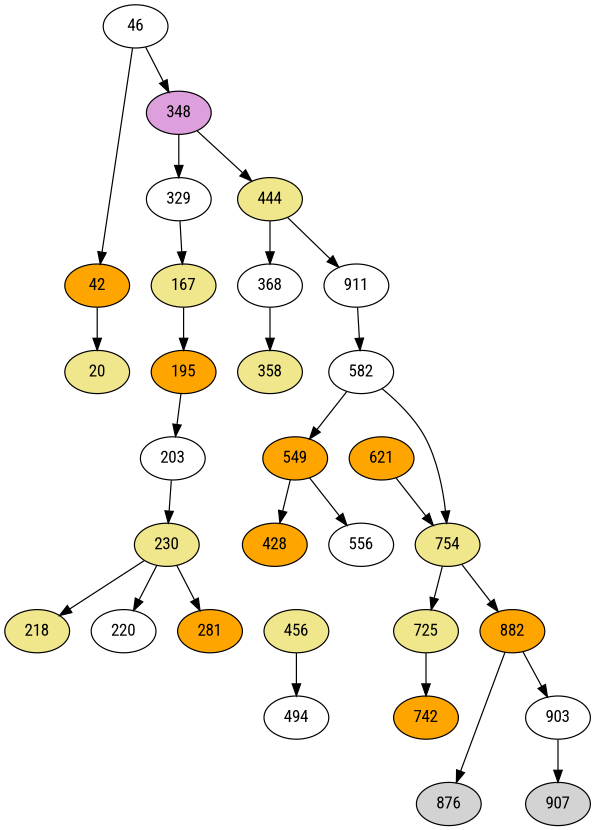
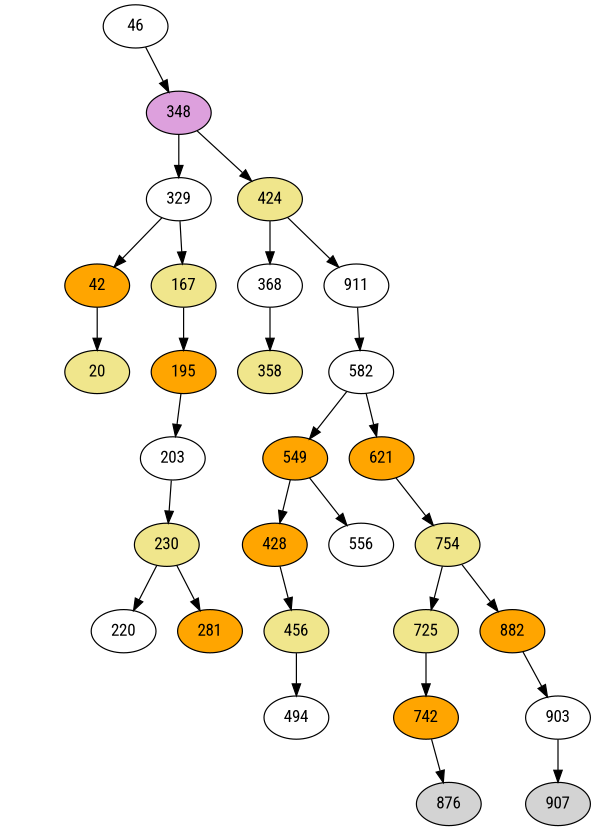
  digraph {
    fontname="Roboto Condensed"
    node [fillcolor=white fontname="Roboto Condensed" style=filled]
    edge [fontname="Roboto Condensed"]
    20 [fillcolor=khaki]
    42 [fillcolor=orange]
    46
    348 [fillcolor=plum]
    329
-   424 [fillcolor=khaki label=444]
-   218 [fillcolor=khaki]
+   424 [fillcolor=khaki]
    220
    230 [fillcolor=khaki]
    281 [fillcolor=orange]
    203
    195 [fillcolor=orange]
    167 [fillcolor=khaki]
    368
    911
    358 [fillcolor=khaki]
    582
    456 [fillcolor=khaki]
    494
    428 [fillcolor=orange]
    549 [fillcolor=orange]
    556
    621 [fillcolor=orange]
    754 [fillcolor=khaki]
    725 [fillcolor=khaki]
    742 [fillcolor=orange]
    882 [fillcolor=orange]
    876 [fillcolor=lightgrey]
    903
    907 [fillcolor=lightgrey]
    42 -> 20
-   46 -> 42
+   329 -> 42
    46 -> 348
    348 -> 329
    348 -> 424
    329 -> 167
    424 -> 368
    424 -> 911
-   230 -> 218
    230 -> 220
    230 -> 281
    203 -> 230
    195 -> 203
    167 -> 195
    368 -> 358
    911 -> 582
    582 -> 549
-   582 -> 754
+   582 -> 621
    456 -> 494
+   428 -> 456
    549 -> 428
    549 -> 556
    621 -> 754
    754 -> 725
    754 -> 882
    725 -> 742
-   882 -> 876
+   742 -> 876
    882 -> 903
    903 -> 907
  }
